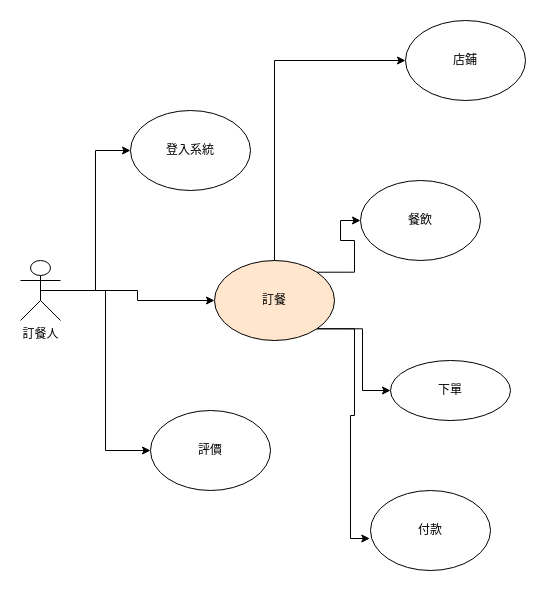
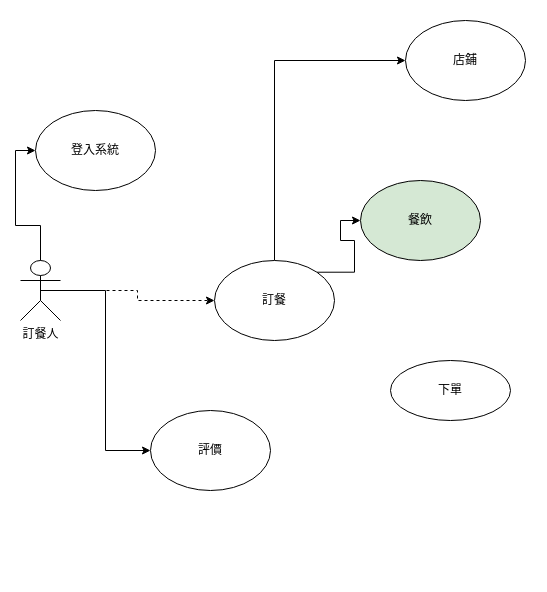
  <mxCell id="0" />
  <mxCell id="1" parent="0" />
  <mxCell id="2" value="&lt;font style=&quot;vertical-align: inherit;&quot;&gt;&lt;font style=&quot;vertical-align: inherit;&quot;&gt;&lt;font style=&quot;vertical-align: inherit;&quot;&gt;&lt;font style=&quot;vertical-align: inherit;&quot;&gt;訂餐人&lt;/font&gt;&lt;/font&gt;&lt;/font&gt;&lt;/font&gt;" style="shape=umlActor;verticalLabelPosition=bottom;verticalAlign=top;html=1;outlineConnect=0;" vertex="1" parent="1"><mxGeometry x="20" y="260" width="40" height="60" as="geometry" /></mxCell>
- <mxCell id="3" style="edgeStyle=orthogonalEdgeStyle;rounded=0;orthogonalLoop=1;jettySize=auto;html=1;exitX=0.5;exitY=0.5;exitDx=0;exitDy=0;entryX=0;entryY=0.5;entryDx=0;entryDy=0;exitPerimeter=0;" edge="1" parent="1" source="2" target="11"><mxGeometry relative="1" as="geometry"><mxPoint x="80" y="300" as="sourcePoint" /></mxGeometry></mxCell>
+ <mxCell id="3" style="edgeStyle=orthogonalEdgeStyle;rounded=0;orthogonalLoop=1;jettySize=auto;html=1;exitX=0.5;exitY=0.5;exitDx=0;exitDy=0;entryX=0;entryY=0.5;entryDx=0;entryDy=0;exitPerimeter=0;dashed=1;" edge="1" parent="1" source="2" target="11"><mxGeometry relative="1" as="geometry"><mxPoint x="80" y="300" as="sourcePoint" /></mxGeometry></mxCell>
  <mxCell id="4" style="edgeStyle=orthogonalEdgeStyle;rounded=0;orthogonalLoop=1;jettySize=auto;html=1;entryX=0;entryY=0.5;entryDx=0;entryDy=0;" edge="1" parent="1" source="2" target="6"><mxGeometry relative="1" as="geometry"><mxPoint x="62.426" y="271.716" as="sourcePoint" /></mxGeometry></mxCell>
  <mxCell id="5" style="edgeStyle=orthogonalEdgeStyle;rounded=0;orthogonalLoop=1;jettySize=auto;html=1;exitX=0.5;exitY=0.5;exitDx=0;exitDy=0;entryX=0;entryY=0.5;entryDx=0;entryDy=0;exitPerimeter=0;" edge="1" parent="1" source="2" target="12"><mxGeometry relative="1" as="geometry"><mxPoint x="62.426" y="328.284" as="sourcePoint" /></mxGeometry></mxCell>
- <mxCell id="6" value="&lt;font style=&quot;vertical-align: inherit;&quot;&gt;&lt;font style=&quot;vertical-align: inherit;&quot;&gt;登入系統&lt;/font&gt;&lt;/font&gt;" style="ellipse;whiteSpace=wrap;html=1;" vertex="1" parent="1"><mxGeometry x="130" y="110" width="120" height="80" as="geometry" /></mxCell>
- <mxCell id="7" value="&lt;font style=&quot;vertical-align: inherit;&quot;&gt;&lt;font style=&quot;vertical-align: inherit;&quot;&gt;餐飲&lt;/font&gt;&lt;/font&gt;" style="ellipse;whiteSpace=wrap;html=1;" vertex="1" parent="1"><mxGeometry x="360" y="180" width="120" height="80" as="geometry" /></mxCell>
+ <mxCell id="6" value="&lt;font style=&quot;vertical-align: inherit;&quot;&gt;&lt;font style=&quot;vertical-align: inherit;&quot;&gt;登入系統&lt;/font&gt;&lt;/font&gt;" style="ellipse;whiteSpace=wrap;html=1;" vertex="1" parent="1"><mxGeometry x="35" y="110" width="120" height="80" as="geometry" /></mxCell>
+ <mxCell id="7" value="&lt;font style=&quot;vertical-align: inherit;&quot;&gt;&lt;font style=&quot;vertical-align: inherit;&quot;&gt;餐飲&lt;/font&gt;&lt;/font&gt;" style="ellipse;whiteSpace=wrap;html=1;fillColor=#d5e8d4;" vertex="1" parent="1"><mxGeometry x="360" y="180" width="120" height="80" as="geometry" /></mxCell>
  <mxCell id="8" style="edgeStyle=orthogonalEdgeStyle;rounded=0;orthogonalLoop=1;jettySize=auto;html=1;exitX=1;exitY=0;exitDx=0;exitDy=0;entryX=0;entryY=0.5;entryDx=0;entryDy=0;" edge="1" parent="1" source="11" target="7"><mxGeometry relative="1" as="geometry" /></mxCell>
- <mxCell id="9" style="edgeStyle=orthogonalEdgeStyle;rounded=0;orthogonalLoop=1;jettySize=auto;html=1;exitX=1;exitY=1;exitDx=0;exitDy=0;entryX=0;entryY=0.5;entryDx=0;entryDy=0;" edge="1" parent="1" source="11" target="13"><mxGeometry relative="1" as="geometry" /></mxCell>
  <mxCell id="10" style="edgeStyle=orthogonalEdgeStyle;rounded=0;orthogonalLoop=1;jettySize=auto;html=1;exitX=0.5;exitY=0;exitDx=0;exitDy=0;entryX=0;entryY=0.5;entryDx=0;entryDy=0;" edge="1" parent="1" source="11" target="14"><mxGeometry relative="1" as="geometry" /></mxCell>
- <mxCell id="11" value="&lt;font style=&quot;vertical-align: inherit;&quot;&gt;&lt;font style=&quot;vertical-align: inherit;&quot;&gt;訂餐&lt;/font&gt;&lt;/font&gt;" style="ellipse;whiteSpace=wrap;html=1;fillColor=#ffe6cc;" vertex="1" parent="1"><mxGeometry x="214" y="260" width="120" height="80" as="geometry" /></mxCell>
+ <mxCell id="11" value="&lt;font style=&quot;vertical-align: inherit;&quot;&gt;&lt;font style=&quot;vertical-align: inherit;&quot;&gt;訂餐&lt;/font&gt;&lt;/font&gt;" style="ellipse;whiteSpace=wrap;html=1;" vertex="1" parent="1"><mxGeometry x="214" y="260" width="120" height="80" as="geometry" /></mxCell>
  <mxCell id="12" value="&lt;font style=&quot;vertical-align: inherit;&quot;&gt;&lt;font style=&quot;vertical-align: inherit;&quot;&gt;評價&lt;/font&gt;&lt;/font&gt;" style="ellipse;whiteSpace=wrap;html=1;" vertex="1" parent="1"><mxGeometry x="150" y="410" width="120" height="80" as="geometry" /></mxCell>
  <mxCell id="13" value="&lt;font style=&quot;vertical-align: inherit;&quot;&gt;&lt;font style=&quot;vertical-align: inherit;&quot;&gt;下單&lt;/font&gt;&lt;/font&gt;" style="ellipse;whiteSpace=wrap;html=1;" vertex="1" parent="1"><mxGeometry x="390" y="360" width="120" height="60" as="geometry" /></mxCell>
  <mxCell id="14" value="&lt;font style=&quot;vertical-align: inherit;&quot;&gt;&lt;font style=&quot;vertical-align: inherit;&quot;&gt;店鋪&lt;/font&gt;&lt;/font&gt;" style="ellipse;whiteSpace=wrap;html=1;" vertex="1" parent="1"><mxGeometry x="405" y="20" width="120" height="80" as="geometry" /></mxCell>
- <mxCell id="15" value="&lt;font style=&quot;vertical-align: inherit;&quot;&gt;&lt;font style=&quot;vertical-align: inherit;&quot;&gt;付款&lt;/font&gt;&lt;/font&gt;" style="ellipse;whiteSpace=wrap;html=1;" vertex="1" parent="1"><mxGeometry x="370" y="490" width="120" height="80" as="geometry" /></mxCell>
- <mxCell id="16" style="edgeStyle=orthogonalEdgeStyle;rounded=0;orthogonalLoop=1;jettySize=auto;html=1;exitX=1;exitY=1;exitDx=0;exitDy=0;entryX=-0.006;entryY=0.6;entryDx=0;entryDy=0;entryPerimeter=0;" edge="1" parent="1" source="11" target="15"><mxGeometry relative="1" as="geometry" /></mxCell>
